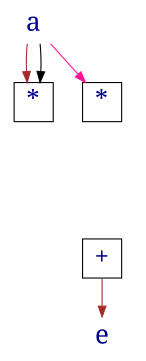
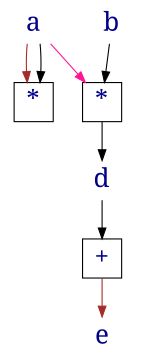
  digraph {
    fontname="Noto Serif"
    node [fontcolor=blue4 fontname="Noto Serif" fontsize=24 shape=none]
    edge [color=black fontcolor=blue4 fontname="Noto Serif" fontsize=24]
    n1 [label=a]
    n2 [label="*" shape=square]
    n3 [label="*" shape=square]
+   n4 [label=d shape=plaintext]
+   n5 [label=b]
    n6 [label="+" shape=square]
    n7 [label=e]
    n1 -> n2 [color=brown]
    n1 -> n2
    n1 -> n3 [color=deeppink]
+   n3 -> n4
+   n4 -> n6
+   n5 -> n3
    n6 -> n7 [color=brown]
  }
